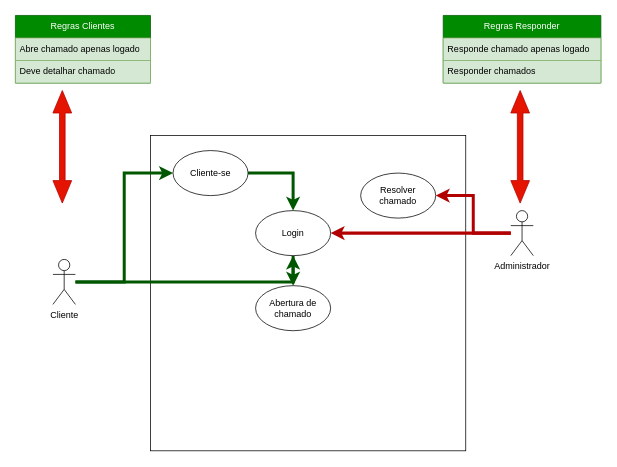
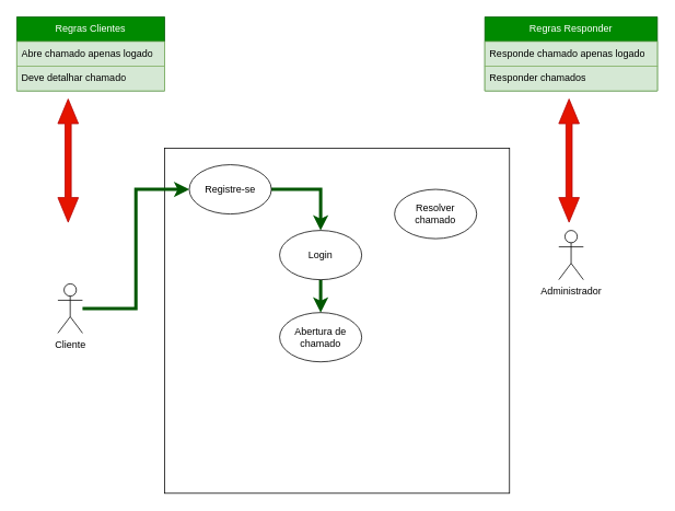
  <mxCell id="0" />
  <mxCell id="1" parent="0" />
  <mxCell id="2" value="" style="whiteSpace=wrap;html=1;aspect=fixed;" vertex="1" parent="1"><mxGeometry x="200" y="180" width="420" height="420" as="geometry" /></mxCell>
  <mxCell id="3" style="edgeStyle=orthogonalEdgeStyle;rounded=0;orthogonalLoop=1;jettySize=auto;html=1;entryX=0;entryY=0.5;entryDx=0;entryDy=0;fillColor=#008a00;strokeColor=#005700;strokeWidth=4;" edge="1" parent="1" source="5" target="9"><mxGeometry relative="1" as="geometry" /></mxCell>
- <mxCell id="4" style="edgeStyle=orthogonalEdgeStyle;rounded=0;orthogonalLoop=1;jettySize=auto;html=1;fillColor=#008a00;strokeColor=#005700;strokeWidth=4;curved=0;" edge="1" parent="1" source="5" target="7"><mxGeometry relative="1" as="geometry" /></mxCell>
  <mxCell id="5" value="Cliente" style="shape=umlActor;verticalLabelPosition=bottom;verticalAlign=top;html=1;outlineConnect=0;" vertex="1" parent="1"><mxGeometry x="70" y="345" width="30" height="60" as="geometry" /></mxCell>
  <mxCell id="6" style="edgeStyle=orthogonalEdgeStyle;rounded=1;orthogonalLoop=1;jettySize=auto;html=1;fillColor=#008a00;strokeColor=#005700;curved=0;strokeWidth=4;" edge="1" parent="1" source="7" target="10"><mxGeometry relative="1" as="geometry"><Array as="points"><mxPoint x="390" y="380" /><mxPoint x="390" y="380" /></Array></mxGeometry></mxCell>
  <mxCell id="7" value="Login" style="ellipse;whiteSpace=wrap;html=1;" vertex="1" parent="1"><mxGeometry x="340" y="280" width="100" height="60" as="geometry" /></mxCell>
  <mxCell id="8" value="" style="edgeStyle=orthogonalEdgeStyle;rounded=0;orthogonalLoop=1;jettySize=auto;html=1;fillColor=#008a00;strokeColor=#005700;strokeWidth=4;" edge="1" parent="1" source="9" target="7"><mxGeometry relative="1" as="geometry" /></mxCell>
- <mxCell id="9" value="Cliente-se" style="ellipse;whiteSpace=wrap;html=1;" vertex="1" parent="1"><mxGeometry x="230" y="200" width="100" height="60" as="geometry" /></mxCell>
+ <mxCell id="9" value="Registre-se" style="ellipse;whiteSpace=wrap;html=1;" vertex="1" parent="1"><mxGeometry x="230" y="200" width="100" height="60" as="geometry" /></mxCell>
  <mxCell id="10" value="Abertura de chamado" style="ellipse;whiteSpace=wrap;html=1;" vertex="1" parent="1"><mxGeometry x="340" y="380" width="100" height="60" as="geometry" /></mxCell>
- <mxCell id="11" style="edgeStyle=orthogonalEdgeStyle;rounded=0;orthogonalLoop=1;jettySize=auto;html=1;entryX=1;entryY=0.5;entryDx=0;entryDy=0;fillColor=#e51400;strokeColor=#B20000;strokeWidth=4;" edge="1" parent="1" source="13" target="7"><mxGeometry relative="1" as="geometry" /></mxCell>
- <mxCell id="12" style="edgeStyle=orthogonalEdgeStyle;rounded=0;orthogonalLoop=1;jettySize=auto;html=1;fillColor=#e51400;strokeColor=#B20000;strokeWidth=4;" edge="1" parent="1" source="13" target="14"><mxGeometry relative="1" as="geometry" /></mxCell>
  <mxCell id="13" value="Administrador" style="shape=umlActor;verticalLabelPosition=bottom;verticalAlign=top;html=1;" vertex="1" parent="1"><mxGeometry x="680" y="280" width="30" height="60" as="geometry" /></mxCell>
  <mxCell id="14" value="Resolver chamado" style="ellipse;whiteSpace=wrap;html=1;" vertex="1" parent="1"><mxGeometry x="480" y="230" width="100" height="60" as="geometry" /></mxCell>
  <mxCell id="15" value="Regras Clientes" style="swimlane;fontStyle=0;childLayout=stackLayout;horizontal=1;startSize=30;horizontalStack=0;resizeParent=1;resizeParentMax=0;resizeLast=0;collapsible=1;marginBottom=0;whiteSpace=wrap;html=1;fillColor=#008a00;strokeColor=#005700;fillStyle=solid;fontColor=#ffffff;" vertex="1" parent="1"><mxGeometry x="20" y="20" width="180" height="90" as="geometry" /></mxCell>
  <mxCell id="16" value="Abre chamado apenas logado" style="text;strokeColor=#82b366;fillColor=#d5e8d4;align=left;verticalAlign=middle;spacingLeft=4;spacingRight=4;overflow=hidden;points=[[0,0.5],[1,0.5]];portConstraint=eastwest;rotatable=0;whiteSpace=wrap;html=1;" vertex="1" parent="15"><mxGeometry y="30" width="180" height="30" as="geometry" /></mxCell>
  <mxCell id="17" value="Deve detalhar chamado" style="text;strokeColor=#82b366;fillColor=#d5e8d4;align=left;verticalAlign=middle;spacingLeft=4;spacingRight=4;overflow=hidden;points=[[0,0.5],[1,0.5]];portConstraint=eastwest;rotatable=0;whiteSpace=wrap;html=1;" vertex="1" parent="15"><mxGeometry y="60" width="180" height="30" as="geometry" /></mxCell>
  <mxCell id="18" value="" style="shape=doubleArrow;direction=south;whiteSpace=wrap;html=1;fillColor=#e51400;fontColor=#ffffff;strokeColor=#B20000;" vertex="1" parent="1"><mxGeometry x="70" y="120" width="25" height="150" as="geometry" /></mxCell>
  <mxCell id="19" value="Regras Responder" style="swimlane;fontStyle=0;childLayout=stackLayout;horizontal=1;startSize=30;horizontalStack=0;resizeParent=1;resizeParentMax=0;resizeLast=0;collapsible=1;marginBottom=0;whiteSpace=wrap;html=1;fillColor=#008a00;strokeColor=#005700;fillStyle=solid;fontColor=#ffffff;" vertex="1" parent="1"><mxGeometry x="590" y="20" width="210" height="90" as="geometry" /></mxCell>
  <mxCell id="20" value="Responde chamado apenas logado" style="text;strokeColor=#82b366;fillColor=#d5e8d4;align=left;verticalAlign=middle;spacingLeft=4;spacingRight=4;overflow=hidden;points=[[0,0.5],[1,0.5]];portConstraint=eastwest;rotatable=0;whiteSpace=wrap;html=1;" vertex="1" parent="19"><mxGeometry y="30" width="210" height="30" as="geometry" /></mxCell>
  <mxCell id="21" value="Responder chamados" style="text;strokeColor=#82b366;fillColor=#d5e8d4;align=left;verticalAlign=middle;spacingLeft=4;spacingRight=4;overflow=hidden;points=[[0,0.5],[1,0.5]];portConstraint=eastwest;rotatable=0;whiteSpace=wrap;html=1;" vertex="1" parent="19"><mxGeometry y="60" width="210" height="30" as="geometry" /></mxCell>
  <mxCell id="22" value="" style="shape=doubleArrow;direction=south;whiteSpace=wrap;html=1;fillColor=#e51400;fontColor=#ffffff;strokeColor=#B20000;" vertex="1" parent="1"><mxGeometry x="680" y="120" width="25" height="150" as="geometry" /></mxCell>
